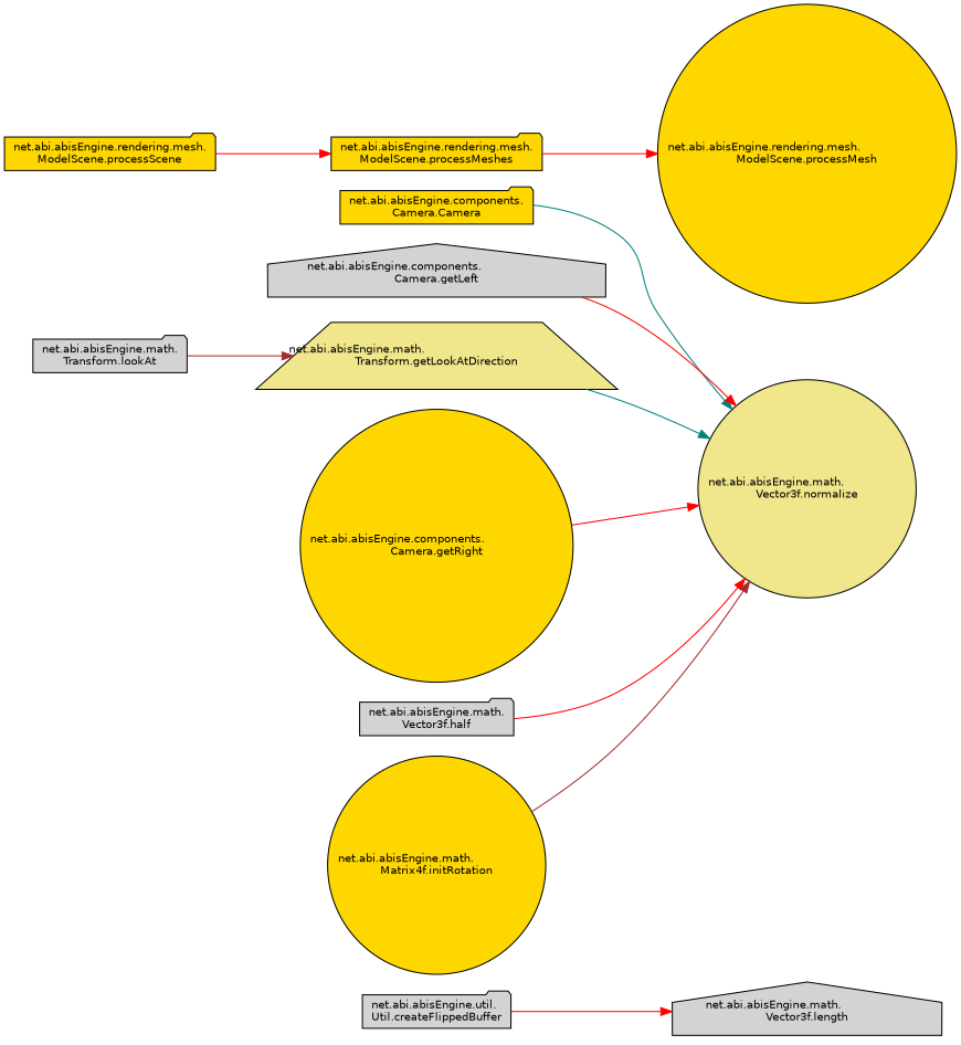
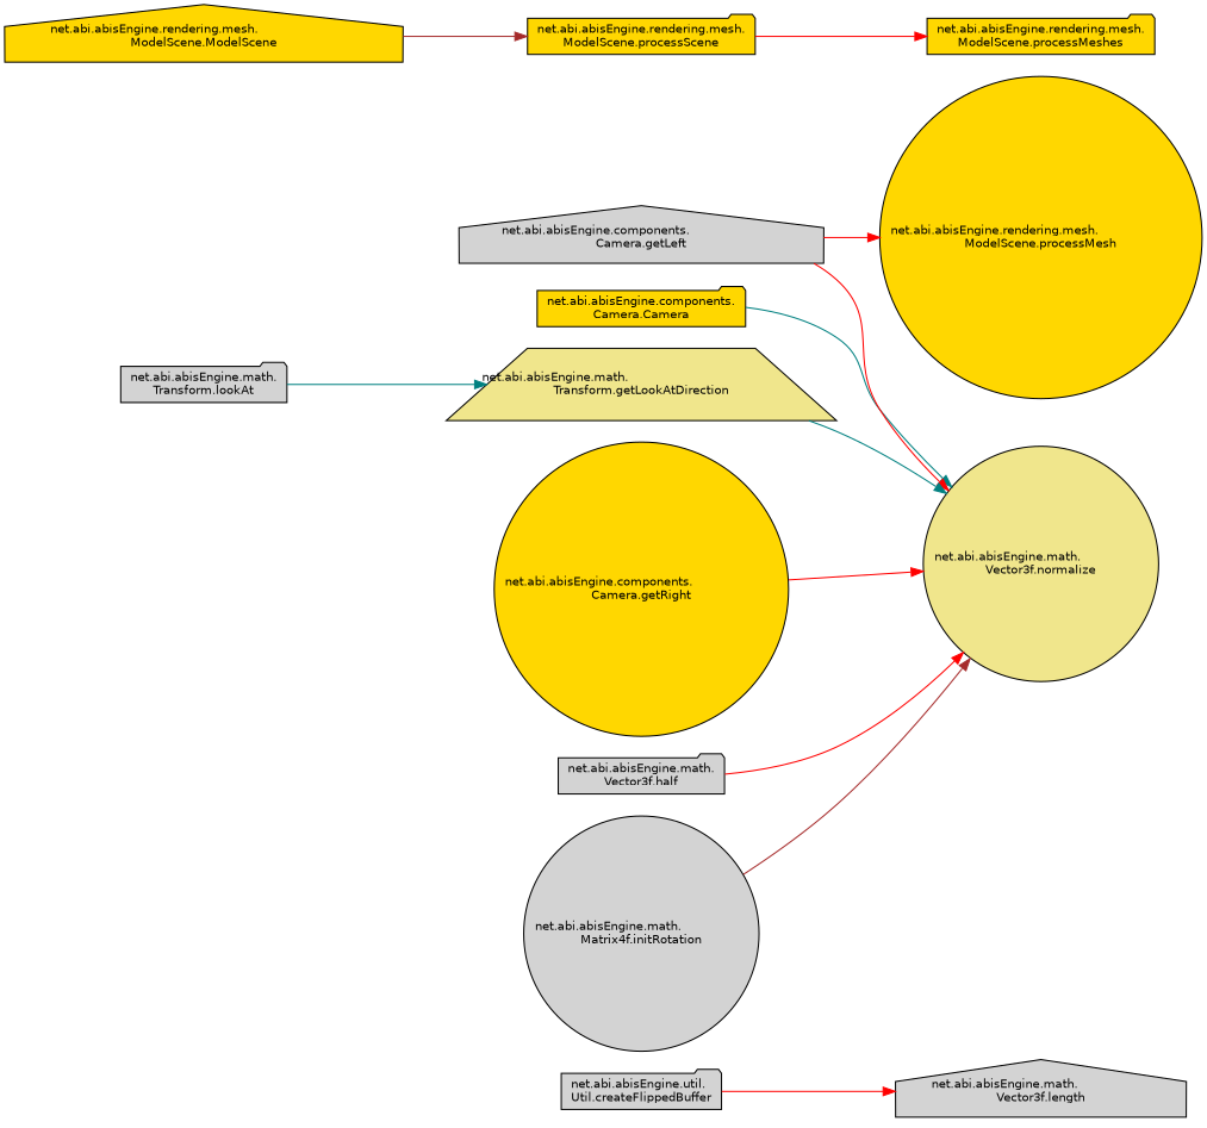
  digraph {
    rankdir=RL
    node [color=black fillcolor=gold fontname=Helvetica fontsize=10 shape=folder style=filled]
    edge [color=red dir=back fontname=Helvetica fontsize=10 labelfontname=Helvetica labelfontsize=10 style=solid]
    n1 [fillcolor=lightgrey fontcolor=black height=0.2 label="net.abi.abisEngine.math.\lVector3f.length" shape=house width=0.4]
    n2 [fillcolor=lightgrey height=0.2 label="net.abi.abisEngine.util.\lUtil.createFlippedBuffer" width=0.4]
    n3 [fillcolor=khaki height=0.2 label="net.abi.abisEngine.math.\lVector3f.normalize" shape=circle width=0.4]
    n4 [height=0.2 label="net.abi.abisEngine.components.\lCamera.Camera" width=0.4]
    n5 [fillcolor=lightgrey height=0.2 label="net.abi.abisEngine.components.\lCamera.getLeft" shape=house width=0.4]
    n6 [fillcolor=khaki height=0.2 label="net.abi.abisEngine.math.\lTransform.getLookAtDirection" shape=trapezium width=0.4]
    n7 [height=0.2 label="net.abi.abisEngine.components.\lCamera.getRight" shape=circle width=0.4]
    n8 [fillcolor=lightgrey height=0.2 label="net.abi.abisEngine.math.\lVector3f.half" width=0.4]
-   n9 [height=0.2 label="net.abi.abisEngine.math.\lMatrix4f.initRotation" shape=circle width=0.4]
+   n9 [fillcolor=lightgrey height=0.2 label="net.abi.abisEngine.math.\lMatrix4f.initRotation" shape=circle width=0.4]
    n10 [fillcolor=lightgrey height=0.2 label="net.abi.abisEngine.math.\lTransform.lookAt" width=0.4]
    n11 [height=0.2 label="net.abi.abisEngine.rendering.mesh.\lModelScene.processMesh" shape=circle width=0.4]
    n12 [height=0.2 label="net.abi.abisEngine.rendering.mesh.\lModelScene.processMeshes" width=0.4]
    n13 [height=0.2 label="net.abi.abisEngine.rendering.mesh.\lModelScene.processScene" width=0.4]
+   n14 [height=0.2 label="net.abi.abisEngine.rendering.mesh.\lModelScene.ModelScene" shape=house width=0.4]
    n1 -> n2
    n3 -> n4 [color=teal]
    n3 -> n5
    n3 -> n6 [color=teal]
    n3 -> n7
    n3 -> n8
    n3 -> n9 [color=brown]
-   n6 -> n10 [color=brown]
-   n11 -> n12
+   n6 -> n10 [color=teal]
+   n11 -> n5
    n12 -> n13
+   n13 -> n14 [color=brown]
  }
